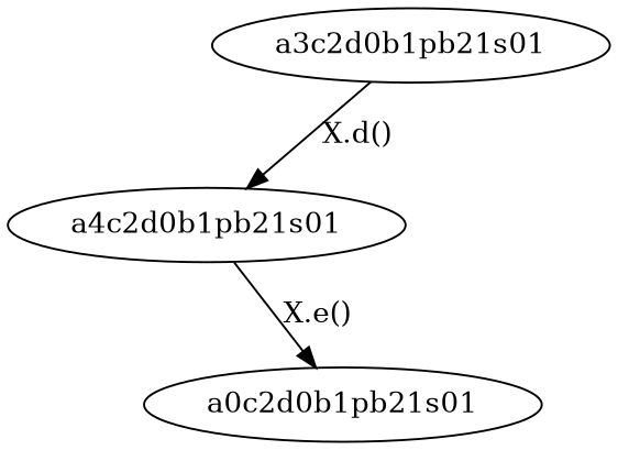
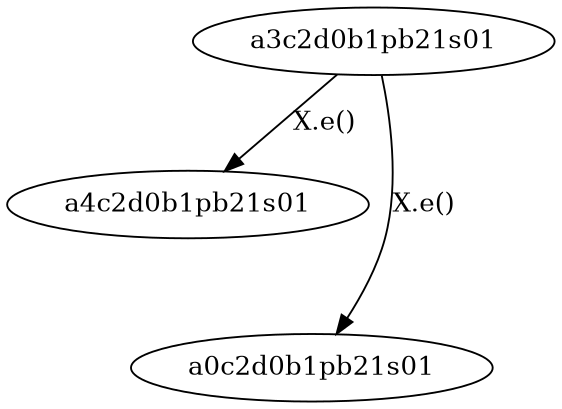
  digraph {
    a3c2d0b1pb21s01
    a4c2d0b1pb21s01
    a0c2d0b1pb21s01
-   a3c2d0b1pb21s01 -> a4c2d0b1pb21s01 [label="X.d()"]
-   a4c2d0b1pb21s01 -> a0c2d0b1pb21s01 [label="X.e()"]
+   a3c2d0b1pb21s01 -> a4c2d0b1pb21s01 [label="X.e()"]
+   a3c2d0b1pb21s01 -> a0c2d0b1pb21s01 [label="X.e()"]
  }
